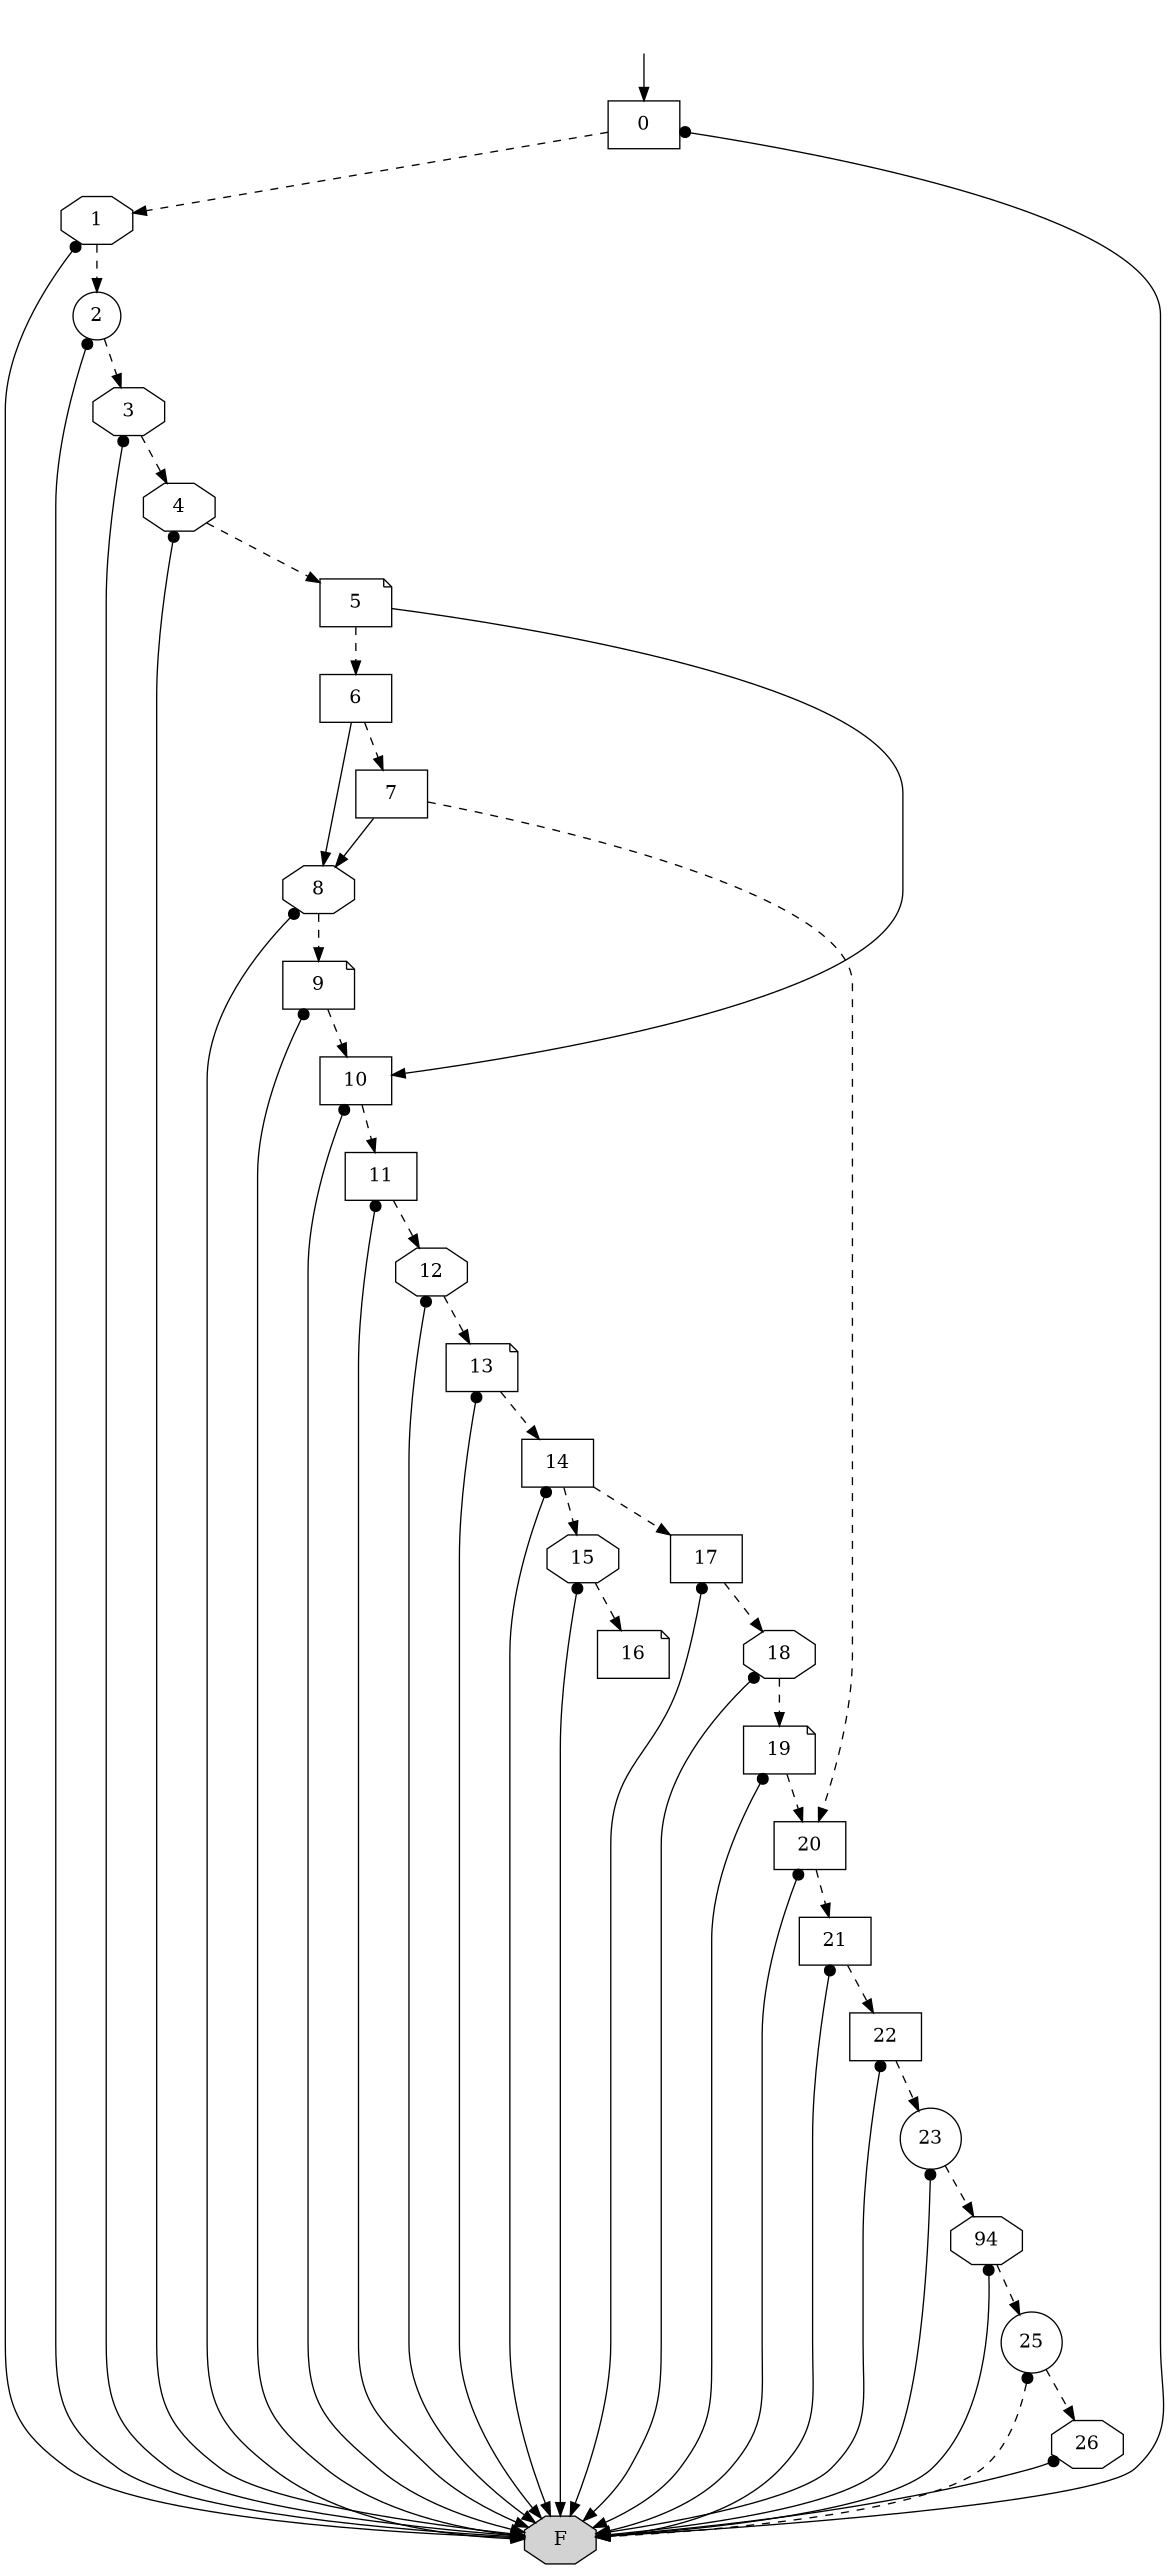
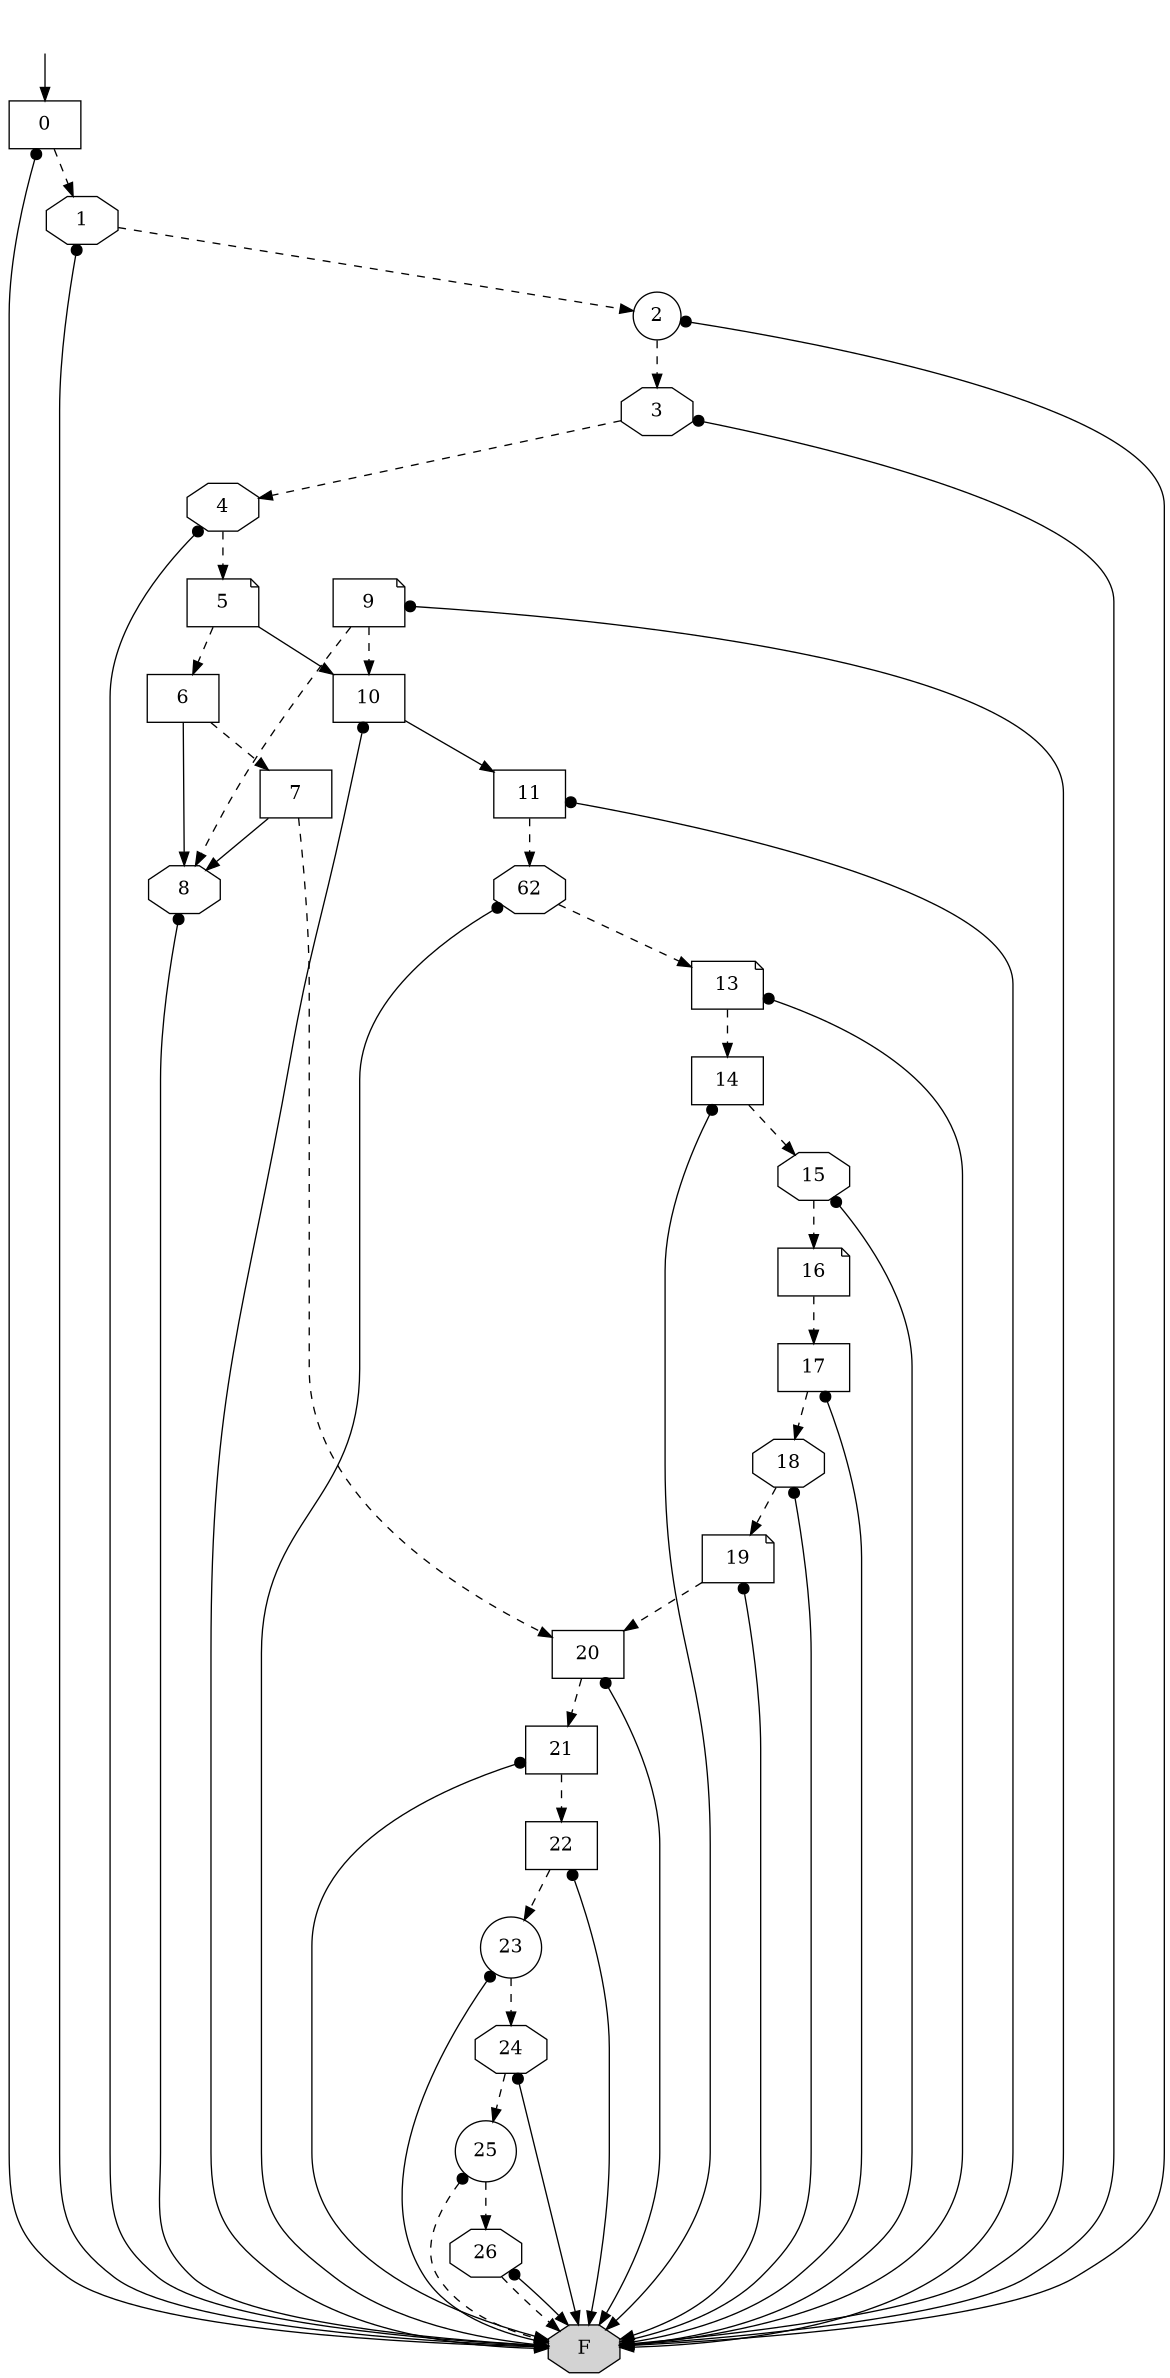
  digraph {
    node [shape=box]
    edge [dir=both style=dashed]
    root [style=invis shape=""]
    n2 [label=0]
    n3 [label=1 shape=octagon]
    n4 [label=F shape=octagon style=filled]
    n5 [label=2 shape=circle]
    n6 [label=3 shape=octagon]
    n7 [label=4 shape=octagon]
    n8 [label=5 shape=note]
    n9 [label=6]
    n10 [label=10]
    n11 [label=8 shape=octagon]
    n12 [label=7]
    n13 [label=9 shape=note]
    n14 [label=20]
    n15 [label=21]
    n16 [label=22]
    n17 [label=23 shape=circle]
-   n18 [label=94 shape=octagon]
+   n18 [label=24 shape=octagon]
    n19 [label=25 shape=circle]
    n20 [label=26 shape=octagon]
    n21 [label=11]
-   n22 [label=12 shape=octagon]
+   n22 [label=62 shape=octagon]
    n23 [label=13 shape=note]
    n24 [label=14]
    n25 [label=15 shape=octagon]
    n26 [label=16 shape=note]
    n27 [label=17]
    n28 [label=18 shape=octagon]
    n29 [label=19 shape=note]
    root -> n2 [arrowtail=none style=solid]
    n2 -> n3 [dir=forward]
    n2 -> n4 [arrowtail=dot style=solid]
    n3 -> n4 [arrowtail=dot style=solid]
    n3 -> n5 [dir=forward]
    n5 -> n4 [arrowtail=dot style=solid]
    n5 -> n6 [dir=forward]
    n6 -> n4 [arrowtail=dot style=solid]
    n6 -> n7 [dir=forward]
    n7 -> n4 [arrowtail=dot style=solid]
    n7 -> n8 [dir=forward]
    n8 -> n9 [dir=forward]
    n8 -> n10 [arrowtail=none style=solid]
    n9 -> n11 [arrowtail=none style=solid]
    n9 -> n12 [dir=forward]
    n10 -> n4 [arrowtail=dot style=solid]
-   n10 -> n21 [dir=forward]
+   n10 -> n21 [dir=forward style=solid]
    n11 -> n4 [arrowtail=dot style=solid]
-   n11 -> n13 [dir=forward]
+   n13 -> n11 [dir=forward]
    n12 -> n11 [arrowtail=none style=solid]
    n12 -> n14 [dir=forward]
    n13 -> n4 [arrowtail=dot style=solid]
    n13 -> n10 [dir=forward]
    n14 -> n4 [arrowtail=dot style=solid]
    n14 -> n15 [dir=forward]
    n15 -> n4 [arrowtail=dot style=solid]
    n15 -> n16 [dir=forward]
    n16 -> n4 [arrowtail=dot style=solid]
    n16 -> n17 [dir=forward]
    n17 -> n4 [arrowtail=dot style=solid]
    n17 -> n18 [dir=forward]
    n18 -> n4 [arrowtail=dot style=solid]
    n18 -> n19 [dir=forward]
    n19 -> n4 [arrowtail=dot]
    n19 -> n20 [dir=forward]
+   n20 -> n4 [dir=forward]
    n20 -> n4 [arrowtail=dot style=solid]
    n21 -> n4 [arrowtail=dot style=solid]
    n21 -> n22 [dir=forward]
    n22 -> n4 [arrowtail=dot style=solid]
    n22 -> n23 [dir=forward]
    n23 -> n4 [arrowtail=dot style=solid]
    n23 -> n24 [dir=forward]
    n24 -> n4 [arrowtail=dot style=solid]
    n24 -> n25 [dir=forward]
    n25 -> n4 [arrowtail=dot style=solid]
    n25 -> n26 [dir=forward]
-   n24 -> n27 [dir=forward]
+   n26 -> n27 [dir=forward]
    n27 -> n4 [arrowtail=dot style=solid]
    n27 -> n28 [dir=forward]
    n28 -> n4 [arrowtail=dot style=solid]
    n28 -> n29 [dir=forward]
    n29 -> n4 [arrowtail=dot style=solid]
    n29 -> n14 [dir=forward]
  }
